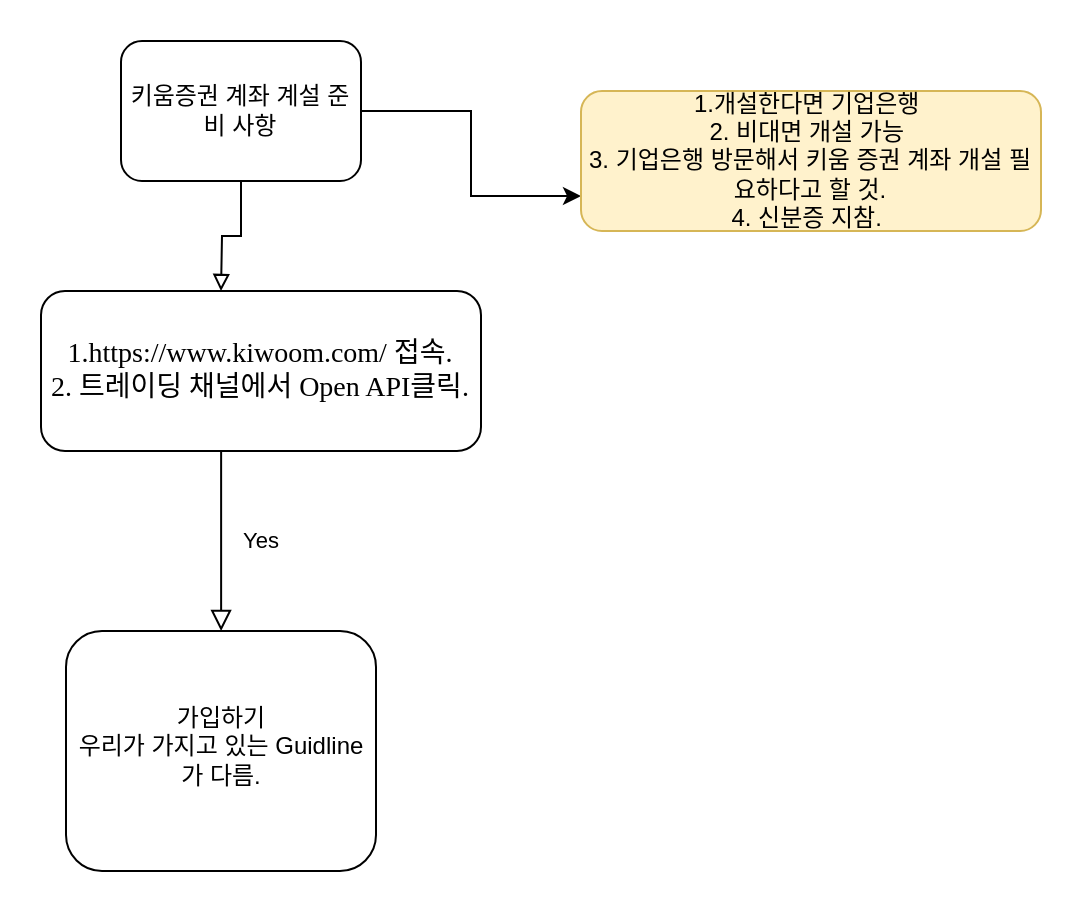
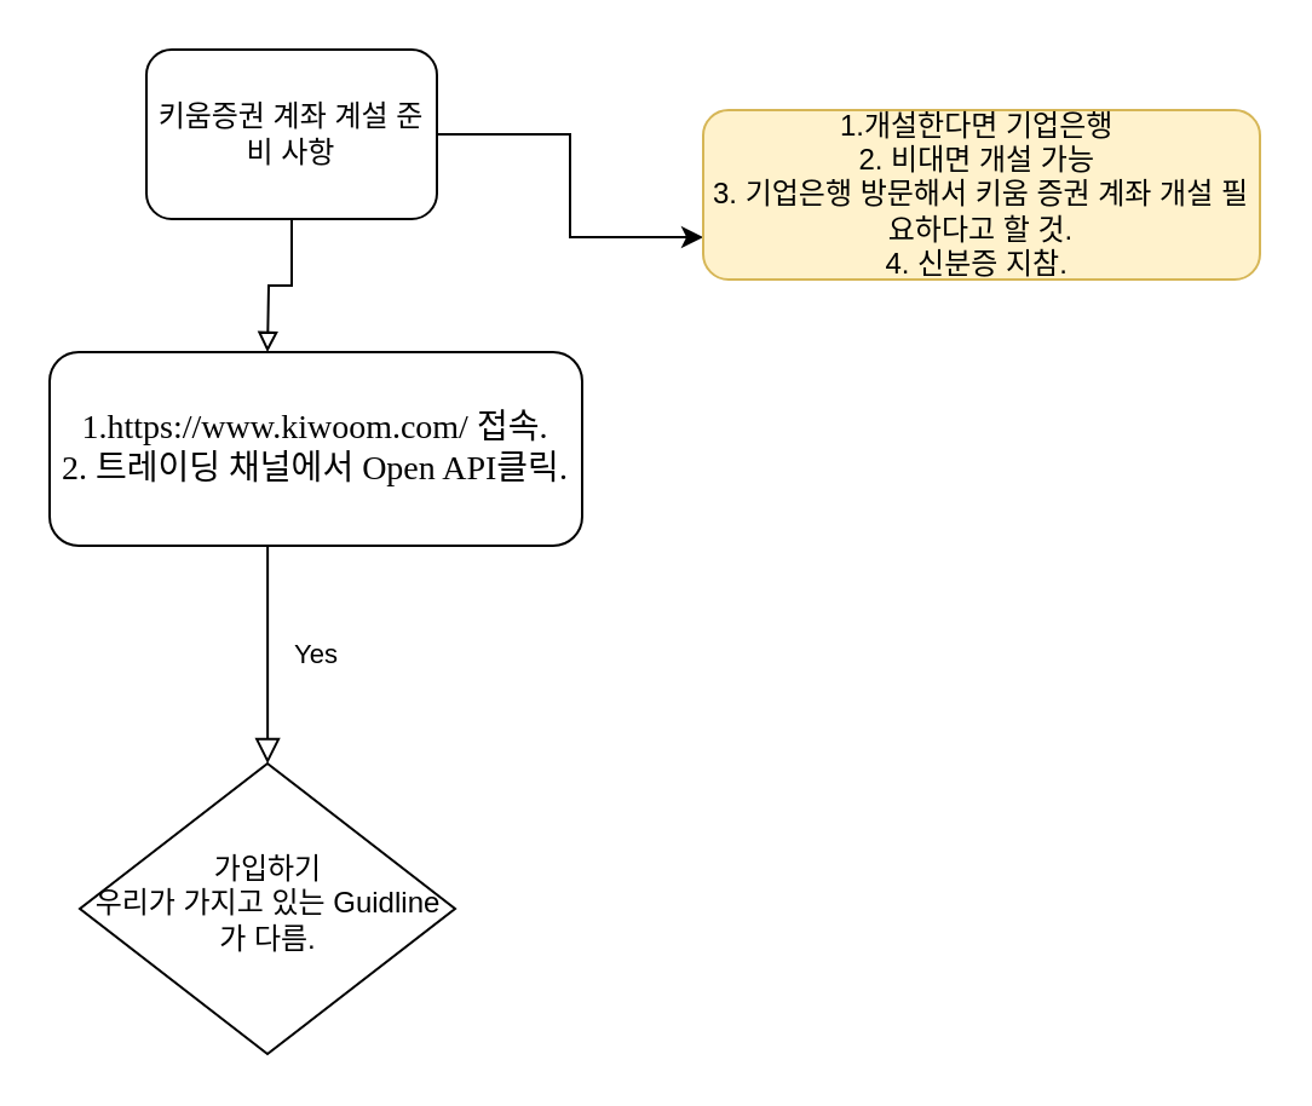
  <mxCell id="0" />
  <mxCell id="1" parent="0" />
  <mxCell id="2" value="" style="rounded=0;html=1;jettySize=auto;orthogonalLoop=1;fontSize=11;endArrow=block;endFill=0;strokeWidth=1;shadow=0;labelBackgroundColor=none;edgeStyle=orthogonalEdgeStyle;" parent="1" source="4" edge="1"><mxGeometry relative="1" as="geometry"><mxPoint x="110" y="145" as="targetPoint" /></mxGeometry></mxCell>
  <mxCell id="3" style="edgeStyle=orthogonalEdgeStyle;rounded=0;orthogonalLoop=1;jettySize=auto;html=1;exitX=1;exitY=0.5;exitDx=0;exitDy=0;entryX=0;entryY=0.75;entryDx=0;entryDy=0;" edge="1" parent="1" source="4" target="6"><mxGeometry relative="1" as="geometry" /></mxCell>
  <mxCell id="4" value="키움증권 계좌 계설 준비 사항" style="rounded=1;whiteSpace=wrap;html=1;fontSize=12;glass=0;strokeWidth=1;shadow=0;" parent="1" vertex="1"><mxGeometry x="60" y="20" width="120" height="70" as="geometry" /></mxCell>
  <mxCell id="5" value="Yes" style="rounded=0;html=1;jettySize=auto;orthogonalLoop=1;fontSize=11;endArrow=block;endFill=0;endSize=8;strokeWidth=1;shadow=0;labelBackgroundColor=none;edgeStyle=orthogonalEdgeStyle;" parent="1" target="7" edge="1"><mxGeometry y="20" relative="1" as="geometry"><mxPoint as="offset" /><mxPoint x="110.059" y="224.953" as="sourcePoint" /><Array as="points"><mxPoint x="110" y="315" /></Array></mxGeometry></mxCell>
  <mxCell id="6" value="1.개설한다면 기업은행&amp;nbsp;&lt;br&gt;2. 비대면 개설 가능&amp;nbsp;&lt;br&gt;3. 기업은행 방문해서 키움 증권 계좌 개설 필요하다고 할 것.&lt;br&gt;4. 신분증 지참.&amp;nbsp;" style="rounded=1;whiteSpace=wrap;html=1;fontSize=12;glass=0;strokeWidth=1;shadow=0;fillColor=#fff2cc;strokeColor=#d6b656;" parent="1" vertex="1"><mxGeometry x="290" y="45" width="230" height="70" as="geometry" /></mxCell>
- <mxCell id="7" value="가입하기&lt;br&gt;우리가 가지고 있는 Guidline가 다름." style="whiteSpace=wrap;html=1;shadow=0;fontFamily=Helvetica;fontSize=12;align=center;strokeWidth=1;spacing=6;spacingTop=-4;rounded=1;" parent="1" vertex="1"><mxGeometry x="32.5" y="315" width="155" height="120" as="geometry" /></mxCell>
+ <mxCell id="7" value="가입하기&lt;br&gt;우리가 가지고 있는 Guidline가 다름." style="rhombus;whiteSpace=wrap;html=1;shadow=0;fontFamily=Helvetica;fontSize=12;align=center;strokeWidth=1;spacing=6;spacingTop=-4;" parent="1" vertex="1"><mxGeometry x="32.5" y="315" width="155" height="120" as="geometry" /></mxCell>
  <mxCell id="8" value="&lt;span style=&quot;font-family: &amp;#34;malgun gothic&amp;#34; ; font-size: 14px ; background-color: rgb(255 , 255 , 255)&quot;&gt;1.https://www.kiwoom.com/ 접속.&lt;br&gt;2. 트레이딩 채널에서 Open API클릭.&lt;br&gt;&lt;/span&gt;" style="rounded=1;whiteSpace=wrap;html=1;" vertex="1" parent="1"><mxGeometry x="20" y="145" width="220" height="80" as="geometry" /></mxCell>
